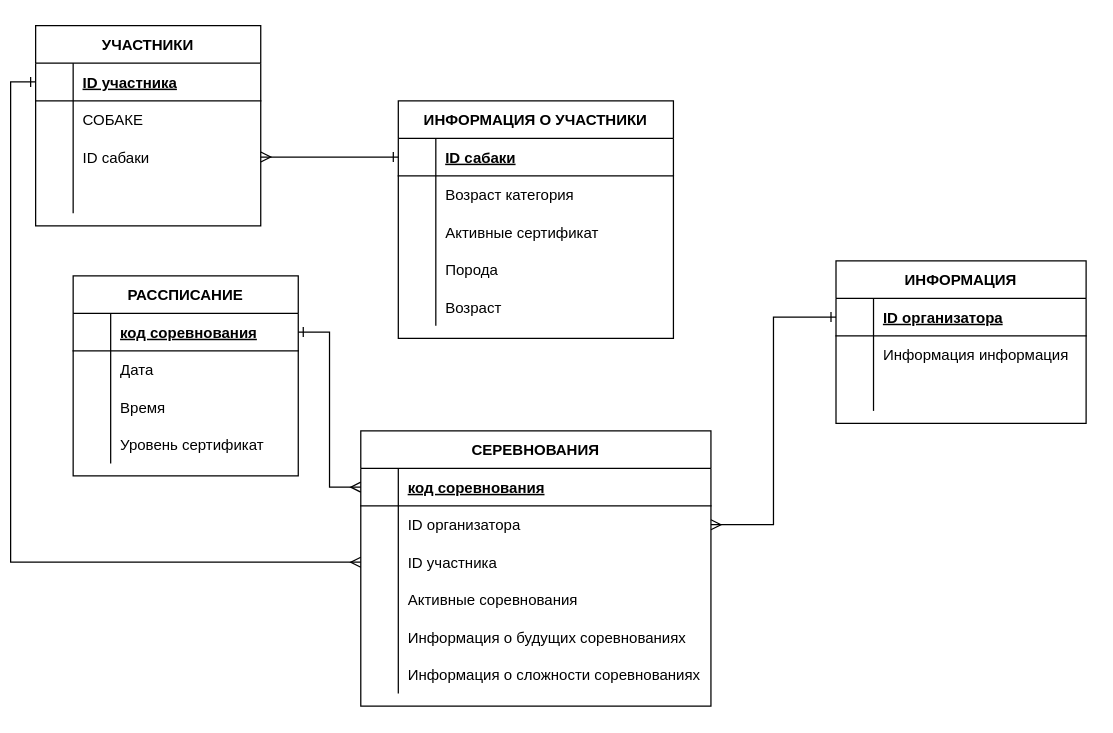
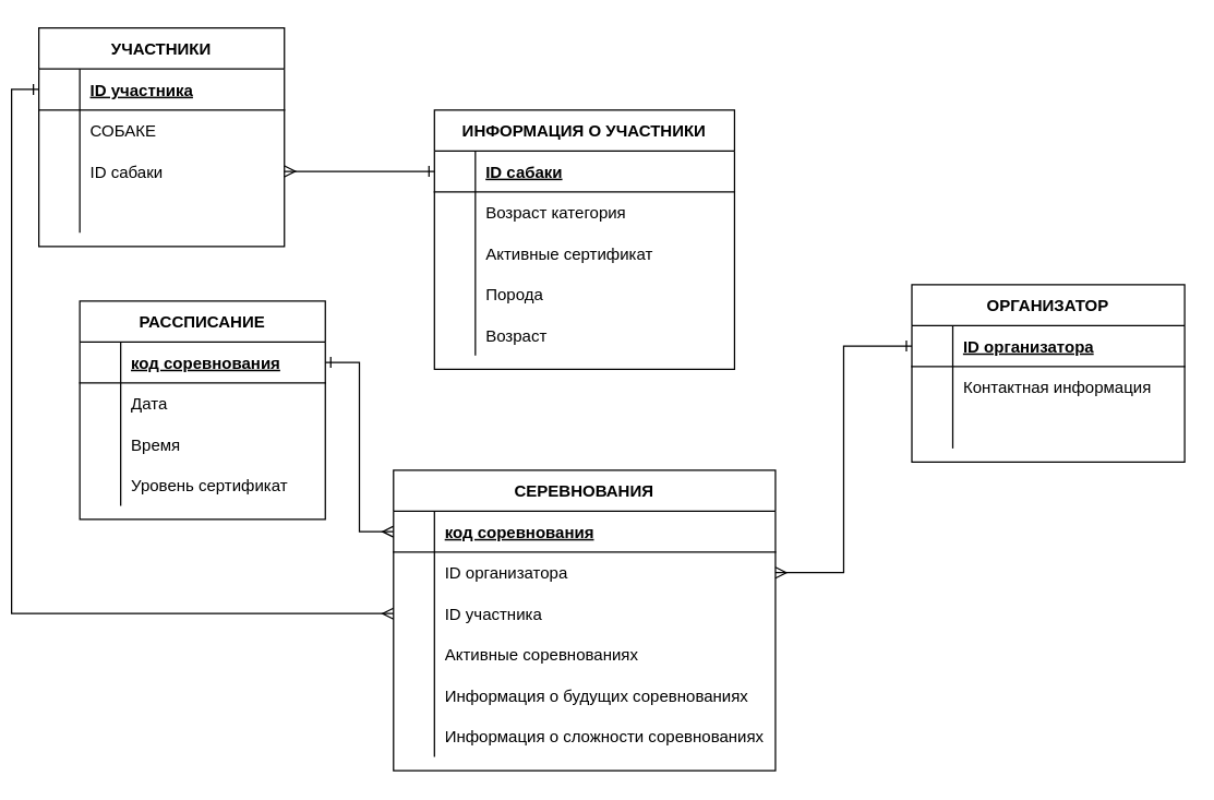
  <mxCell id="0" />
  <mxCell id="1" parent="0" />
  <mxCell id="2" value="УЧАСТНИКИ" style="shape=table;startSize=30;container=1;collapsible=1;childLayout=tableLayout;fixedRows=1;rowLines=0;fontStyle=1;align=center;resizeLast=1;" parent="1" vertex="1"><mxGeometry x="20" y="20" width="180" height="160" as="geometry" /></mxCell>
  <mxCell id="3" value="" style="shape=tableRow;horizontal=0;startSize=0;swimlaneHead=0;swimlaneBody=0;fillColor=none;collapsible=0;dropTarget=0;points=[[0,0.5],[1,0.5]];portConstraint=eastwest;top=0;left=0;right=0;bottom=1;" parent="2" vertex="1"><mxGeometry y="30" width="180" height="30" as="geometry" /></mxCell>
  <mxCell id="4" value="" style="shape=partialRectangle;connectable=0;fillColor=none;top=0;left=0;bottom=0;right=0;fontStyle=1;overflow=hidden;" parent="3" vertex="1"><mxGeometry width="30" height="30" as="geometry"><mxRectangle width="30" height="30" as="alternateBounds" /></mxGeometry></mxCell>
  <mxCell id="5" value="ID участника" style="shape=partialRectangle;connectable=0;fillColor=none;top=0;left=0;bottom=0;right=0;align=left;spacingLeft=6;fontStyle=5;overflow=hidden;" parent="3" vertex="1"><mxGeometry x="30" width="150" height="30" as="geometry"><mxRectangle width="150" height="30" as="alternateBounds" /></mxGeometry></mxCell>
  <mxCell id="6" value="" style="shape=tableRow;horizontal=0;startSize=0;swimlaneHead=0;swimlaneBody=0;fillColor=none;collapsible=0;dropTarget=0;points=[[0,0.5],[1,0.5]];portConstraint=eastwest;top=0;left=0;right=0;bottom=0;" parent="2" vertex="1"><mxGeometry y="60" width="180" height="30" as="geometry" /></mxCell>
  <mxCell id="7" value="" style="shape=partialRectangle;connectable=0;fillColor=none;top=0;left=0;bottom=0;right=0;editable=1;overflow=hidden;" parent="6" vertex="1"><mxGeometry width="30" height="30" as="geometry"><mxRectangle width="30" height="30" as="alternateBounds" /></mxGeometry></mxCell>
  <mxCell id="8" value="СОБАКЕ" style="shape=partialRectangle;connectable=0;fillColor=none;top=0;left=0;bottom=0;right=0;align=left;spacingLeft=6;overflow=hidden;" parent="6" vertex="1"><mxGeometry x="30" width="150" height="30" as="geometry"><mxRectangle width="150" height="30" as="alternateBounds" /></mxGeometry></mxCell>
  <mxCell id="9" value="" style="shape=tableRow;horizontal=0;startSize=0;swimlaneHead=0;swimlaneBody=0;fillColor=none;collapsible=0;dropTarget=0;points=[[0,0.5],[1,0.5]];portConstraint=eastwest;top=0;left=0;right=0;bottom=0;" parent="2" vertex="1"><mxGeometry y="90" width="180" height="30" as="geometry" /></mxCell>
  <mxCell id="10" value="" style="shape=partialRectangle;connectable=0;fillColor=none;top=0;left=0;bottom=0;right=0;editable=1;overflow=hidden;" parent="9" vertex="1"><mxGeometry width="30" height="30" as="geometry"><mxRectangle width="30" height="30" as="alternateBounds" /></mxGeometry></mxCell>
  <mxCell id="11" value="ID сабаки" style="shape=partialRectangle;connectable=0;fillColor=none;top=0;left=0;bottom=0;right=0;align=left;spacingLeft=6;overflow=hidden;" parent="9" vertex="1"><mxGeometry x="30" width="150" height="30" as="geometry"><mxRectangle width="150" height="30" as="alternateBounds" /></mxGeometry></mxCell>
  <mxCell id="12" style="shape=tableRow;horizontal=0;startSize=0;swimlaneHead=0;swimlaneBody=0;fillColor=none;collapsible=0;dropTarget=0;points=[[0,0.5],[1,0.5]];portConstraint=eastwest;top=0;left=0;right=0;bottom=0;" parent="2" vertex="1"><mxGeometry y="120" width="180" height="30" as="geometry" /></mxCell>
  <mxCell id="13" style="shape=partialRectangle;connectable=0;fillColor=none;top=0;left=0;bottom=0;right=0;editable=1;overflow=hidden;" parent="12" vertex="1"><mxGeometry width="30" height="30" as="geometry"><mxRectangle width="30" height="30" as="alternateBounds" /></mxGeometry></mxCell>
  <mxCell id="14" style="shape=partialRectangle;connectable=0;fillColor=none;top=0;left=0;bottom=0;right=0;align=left;spacingLeft=6;overflow=hidden;" parent="12" vertex="1"><mxGeometry x="30" width="150" height="30" as="geometry"><mxRectangle width="150" height="30" as="alternateBounds" /></mxGeometry></mxCell>
  <mxCell id="15" value="ИНФОРМАЦИЯ О УЧАСТНИКИ" style="shape=table;startSize=30;container=1;collapsible=1;childLayout=tableLayout;fixedRows=1;rowLines=0;fontStyle=1;align=center;resizeLast=1;" parent="1" vertex="1"><mxGeometry x="310" y="80" width="220" height="190" as="geometry" /></mxCell>
  <mxCell id="16" value="" style="shape=tableRow;horizontal=0;startSize=0;swimlaneHead=0;swimlaneBody=0;fillColor=none;collapsible=0;dropTarget=0;points=[[0,0.5],[1,0.5]];portConstraint=eastwest;top=0;left=0;right=0;bottom=1;" parent="15" vertex="1"><mxGeometry y="30" width="220" height="30" as="geometry" /></mxCell>
  <mxCell id="17" value="" style="shape=partialRectangle;connectable=0;fillColor=none;top=0;left=0;bottom=0;right=0;fontStyle=1;overflow=hidden;" parent="16" vertex="1"><mxGeometry width="30" height="30" as="geometry"><mxRectangle width="30" height="30" as="alternateBounds" /></mxGeometry></mxCell>
  <mxCell id="18" value="ID сабаки" style="shape=partialRectangle;connectable=0;fillColor=none;top=0;left=0;bottom=0;right=0;align=left;spacingLeft=6;fontStyle=5;overflow=hidden;" parent="16" vertex="1"><mxGeometry x="30" width="190" height="30" as="geometry"><mxRectangle width="190" height="30" as="alternateBounds" /></mxGeometry></mxCell>
  <mxCell id="19" value="" style="shape=tableRow;horizontal=0;startSize=0;swimlaneHead=0;swimlaneBody=0;fillColor=none;collapsible=0;dropTarget=0;points=[[0,0.5],[1,0.5]];portConstraint=eastwest;top=0;left=0;right=0;bottom=0;" parent="15" vertex="1"><mxGeometry y="60" width="220" height="30" as="geometry" /></mxCell>
  <mxCell id="20" value="" style="shape=partialRectangle;connectable=0;fillColor=none;top=0;left=0;bottom=0;right=0;editable=1;overflow=hidden;" parent="19" vertex="1"><mxGeometry width="30" height="30" as="geometry"><mxRectangle width="30" height="30" as="alternateBounds" /></mxGeometry></mxCell>
  <mxCell id="21" value="Возраст категория" style="shape=partialRectangle;connectable=0;fillColor=none;top=0;left=0;bottom=0;right=0;align=left;spacingLeft=6;overflow=hidden;" parent="19" vertex="1"><mxGeometry x="30" width="190" height="30" as="geometry"><mxRectangle width="190" height="30" as="alternateBounds" /></mxGeometry></mxCell>
  <mxCell id="22" value="" style="shape=tableRow;horizontal=0;startSize=0;swimlaneHead=0;swimlaneBody=0;fillColor=none;collapsible=0;dropTarget=0;points=[[0,0.5],[1,0.5]];portConstraint=eastwest;top=0;left=0;right=0;bottom=0;" parent="15" vertex="1"><mxGeometry y="90" width="220" height="30" as="geometry" /></mxCell>
  <mxCell id="23" value="" style="shape=partialRectangle;connectable=0;fillColor=none;top=0;left=0;bottom=0;right=0;editable=1;overflow=hidden;" parent="22" vertex="1"><mxGeometry width="30" height="30" as="geometry"><mxRectangle width="30" height="30" as="alternateBounds" /></mxGeometry></mxCell>
  <mxCell id="24" value="Активные сертификат" style="shape=partialRectangle;connectable=0;fillColor=none;top=0;left=0;bottom=0;right=0;align=left;spacingLeft=6;overflow=hidden;" parent="22" vertex="1"><mxGeometry x="30" width="190" height="30" as="geometry"><mxRectangle width="190" height="30" as="alternateBounds" /></mxGeometry></mxCell>
  <mxCell id="25" value="" style="shape=tableRow;horizontal=0;startSize=0;swimlaneHead=0;swimlaneBody=0;fillColor=none;collapsible=0;dropTarget=0;points=[[0,0.5],[1,0.5]];portConstraint=eastwest;top=0;left=0;right=0;bottom=0;" parent="15" vertex="1"><mxGeometry y="120" width="220" height="30" as="geometry" /></mxCell>
  <mxCell id="26" value="" style="shape=partialRectangle;connectable=0;fillColor=none;top=0;left=0;bottom=0;right=0;editable=1;overflow=hidden;" parent="25" vertex="1"><mxGeometry width="30" height="30" as="geometry"><mxRectangle width="30" height="30" as="alternateBounds" /></mxGeometry></mxCell>
  <mxCell id="27" value="Порода" style="shape=partialRectangle;connectable=0;fillColor=none;top=0;left=0;bottom=0;right=0;align=left;spacingLeft=6;overflow=hidden;" parent="25" vertex="1"><mxGeometry x="30" width="190" height="30" as="geometry"><mxRectangle width="190" height="30" as="alternateBounds" /></mxGeometry></mxCell>
  <mxCell id="28" style="shape=tableRow;horizontal=0;startSize=0;swimlaneHead=0;swimlaneBody=0;fillColor=none;collapsible=0;dropTarget=0;points=[[0,0.5],[1,0.5]];portConstraint=eastwest;top=0;left=0;right=0;bottom=0;" parent="15" vertex="1"><mxGeometry y="150" width="220" height="30" as="geometry" /></mxCell>
  <mxCell id="29" style="shape=partialRectangle;connectable=0;fillColor=none;top=0;left=0;bottom=0;right=0;editable=1;overflow=hidden;" parent="28" vertex="1"><mxGeometry width="30" height="30" as="geometry"><mxRectangle width="30" height="30" as="alternateBounds" /></mxGeometry></mxCell>
  <mxCell id="30" value="Возраст" style="shape=partialRectangle;connectable=0;fillColor=none;top=0;left=0;bottom=0;right=0;align=left;spacingLeft=6;overflow=hidden;" parent="28" vertex="1"><mxGeometry x="30" width="190" height="30" as="geometry"><mxRectangle width="190" height="30" as="alternateBounds" /></mxGeometry></mxCell>
  <mxCell id="31" style="edgeStyle=orthogonalEdgeStyle;rounded=0;orthogonalLoop=1;jettySize=auto;html=1;exitX=0;exitY=0.5;exitDx=0;exitDy=0;entryX=1;entryY=0.5;entryDx=0;entryDy=0;startArrow=ERone;startFill=0;endArrow=ERmany;endFill=0;" parent="1" source="16" target="9" edge="1"><mxGeometry relative="1" as="geometry" /></mxCell>
- <mxCell id="32" value="ИНФОРМАЦИЯ" style="shape=table;startSize=30;container=1;collapsible=1;childLayout=tableLayout;fixedRows=1;rowLines=0;fontStyle=1;align=center;resizeLast=1;" parent="1" vertex="1"><mxGeometry x="660" y="208" width="200" height="130" as="geometry" /></mxCell>
+ <mxCell id="32" value="ОРГАНИЗАТОР" style="shape=table;startSize=30;container=1;collapsible=1;childLayout=tableLayout;fixedRows=1;rowLines=0;fontStyle=1;align=center;resizeLast=1;" parent="1" vertex="1"><mxGeometry x="660" y="208" width="200" height="130" as="geometry" /></mxCell>
  <mxCell id="33" value="" style="shape=tableRow;horizontal=0;startSize=0;swimlaneHead=0;swimlaneBody=0;fillColor=none;collapsible=0;dropTarget=0;points=[[0,0.5],[1,0.5]];portConstraint=eastwest;top=0;left=0;right=0;bottom=1;" parent="32" vertex="1"><mxGeometry y="30" width="200" height="30" as="geometry" /></mxCell>
  <mxCell id="34" value="" style="shape=partialRectangle;connectable=0;fillColor=none;top=0;left=0;bottom=0;right=0;fontStyle=1;overflow=hidden;" parent="33" vertex="1"><mxGeometry width="30" height="30" as="geometry"><mxRectangle width="30" height="30" as="alternateBounds" /></mxGeometry></mxCell>
  <mxCell id="35" value="ID организатора" style="shape=partialRectangle;connectable=0;fillColor=none;top=0;left=0;bottom=0;right=0;align=left;spacingLeft=6;fontStyle=5;overflow=hidden;" parent="33" vertex="1"><mxGeometry x="30" width="170" height="30" as="geometry"><mxRectangle width="170" height="30" as="alternateBounds" /></mxGeometry></mxCell>
  <mxCell id="36" value="" style="shape=tableRow;horizontal=0;startSize=0;swimlaneHead=0;swimlaneBody=0;fillColor=none;collapsible=0;dropTarget=0;points=[[0,0.5],[1,0.5]];portConstraint=eastwest;top=0;left=0;right=0;bottom=0;" parent="32" vertex="1"><mxGeometry y="60" width="200" height="30" as="geometry" /></mxCell>
  <mxCell id="37" value="" style="shape=partialRectangle;connectable=0;fillColor=none;top=0;left=0;bottom=0;right=0;editable=1;overflow=hidden;" parent="36" vertex="1"><mxGeometry width="30" height="30" as="geometry"><mxRectangle width="30" height="30" as="alternateBounds" /></mxGeometry></mxCell>
- <mxCell id="38" value="Информация информация" style="shape=partialRectangle;connectable=0;fillColor=none;top=0;left=0;bottom=0;right=0;align=left;spacingLeft=6;overflow=hidden;" parent="36" vertex="1"><mxGeometry x="30" width="170" height="30" as="geometry"><mxRectangle width="170" height="30" as="alternateBounds" /></mxGeometry></mxCell>
+ <mxCell id="38" value="Контактная информация" style="shape=partialRectangle;connectable=0;fillColor=none;top=0;left=0;bottom=0;right=0;align=left;spacingLeft=6;overflow=hidden;" parent="36" vertex="1"><mxGeometry x="30" width="170" height="30" as="geometry"><mxRectangle width="170" height="30" as="alternateBounds" /></mxGeometry></mxCell>
  <mxCell id="39" value="" style="shape=tableRow;horizontal=0;startSize=0;swimlaneHead=0;swimlaneBody=0;fillColor=none;collapsible=0;dropTarget=0;points=[[0,0.5],[1,0.5]];portConstraint=eastwest;top=0;left=0;right=0;bottom=0;" parent="32" vertex="1"><mxGeometry y="90" width="200" height="30" as="geometry" /></mxCell>
  <mxCell id="40" value="" style="shape=partialRectangle;connectable=0;fillColor=none;top=0;left=0;bottom=0;right=0;editable=1;overflow=hidden;" parent="39" vertex="1"><mxGeometry width="30" height="30" as="geometry"><mxRectangle width="30" height="30" as="alternateBounds" /></mxGeometry></mxCell>
  <mxCell id="41" value="" style="shape=partialRectangle;connectable=0;fillColor=none;top=0;left=0;bottom=0;right=0;align=left;spacingLeft=6;overflow=hidden;" parent="39" vertex="1"><mxGeometry x="30" width="170" height="30" as="geometry"><mxRectangle width="170" height="30" as="alternateBounds" /></mxGeometry></mxCell>
  <mxCell id="42" value="СЕРЕВНОВАНИЯ" style="shape=table;startSize=30;container=1;collapsible=1;childLayout=tableLayout;fixedRows=1;rowLines=0;fontStyle=1;align=center;resizeLast=1;" parent="1" vertex="1"><mxGeometry x="280" y="344" width="280" height="220" as="geometry" /></mxCell>
  <mxCell id="43" value="" style="shape=tableRow;horizontal=0;startSize=0;swimlaneHead=0;swimlaneBody=0;fillColor=none;collapsible=0;dropTarget=0;points=[[0,0.5],[1,0.5]];portConstraint=eastwest;top=0;left=0;right=0;bottom=1;" parent="42" vertex="1"><mxGeometry y="30" width="280" height="30" as="geometry" /></mxCell>
  <mxCell id="44" value="" style="shape=partialRectangle;connectable=0;fillColor=none;top=0;left=0;bottom=0;right=0;fontStyle=1;overflow=hidden;" parent="43" vertex="1"><mxGeometry width="30" height="30" as="geometry"><mxRectangle width="30" height="30" as="alternateBounds" /></mxGeometry></mxCell>
  <mxCell id="45" value="код соревнования" style="shape=partialRectangle;connectable=0;fillColor=none;top=0;left=0;bottom=0;right=0;align=left;spacingLeft=6;fontStyle=5;overflow=hidden;" parent="43" vertex="1"><mxGeometry x="30" width="250" height="30" as="geometry"><mxRectangle width="250" height="30" as="alternateBounds" /></mxGeometry></mxCell>
  <mxCell id="46" style="shape=tableRow;horizontal=0;startSize=0;swimlaneHead=0;swimlaneBody=0;fillColor=none;collapsible=0;dropTarget=0;points=[[0,0.5],[1,0.5]];portConstraint=eastwest;top=0;left=0;right=0;bottom=0;" parent="42" vertex="1"><mxGeometry y="60" width="280" height="30" as="geometry" /></mxCell>
  <mxCell id="47" style="shape=partialRectangle;connectable=0;fillColor=none;top=0;left=0;bottom=0;right=0;editable=1;overflow=hidden;" parent="46" vertex="1"><mxGeometry width="30" height="30" as="geometry"><mxRectangle width="30" height="30" as="alternateBounds" /></mxGeometry></mxCell>
  <mxCell id="48" value="ID организатора" style="shape=partialRectangle;connectable=0;fillColor=none;top=0;left=0;bottom=0;right=0;align=left;spacingLeft=6;overflow=hidden;" parent="46" vertex="1"><mxGeometry x="30" width="250" height="30" as="geometry"><mxRectangle width="250" height="30" as="alternateBounds" /></mxGeometry></mxCell>
  <mxCell id="49" style="shape=tableRow;horizontal=0;startSize=0;swimlaneHead=0;swimlaneBody=0;fillColor=none;collapsible=0;dropTarget=0;points=[[0,0.5],[1,0.5]];portConstraint=eastwest;top=0;left=0;right=0;bottom=0;" vertex="1" parent="42"><mxGeometry y="90" width="280" height="30" as="geometry" /></mxCell>
  <mxCell id="50" style="shape=partialRectangle;connectable=0;fillColor=none;top=0;left=0;bottom=0;right=0;editable=1;overflow=hidden;" vertex="1" parent="49"><mxGeometry width="30" height="30" as="geometry"><mxRectangle width="30" height="30" as="alternateBounds" /></mxGeometry></mxCell>
  <mxCell id="51" value="ID участника" style="shape=partialRectangle;connectable=0;fillColor=none;top=0;left=0;bottom=0;right=0;align=left;spacingLeft=6;overflow=hidden;" vertex="1" parent="49"><mxGeometry x="30" width="250" height="30" as="geometry"><mxRectangle width="250" height="30" as="alternateBounds" /></mxGeometry></mxCell>
  <mxCell id="52" value="" style="shape=tableRow;horizontal=0;startSize=0;swimlaneHead=0;swimlaneBody=0;fillColor=none;collapsible=0;dropTarget=0;points=[[0,0.5],[1,0.5]];portConstraint=eastwest;top=0;left=0;right=0;bottom=0;" parent="42" vertex="1"><mxGeometry y="120" width="280" height="30" as="geometry" /></mxCell>
  <mxCell id="53" value="" style="shape=partialRectangle;connectable=0;fillColor=none;top=0;left=0;bottom=0;right=0;editable=1;overflow=hidden;" parent="52" vertex="1"><mxGeometry width="30" height="30" as="geometry"><mxRectangle width="30" height="30" as="alternateBounds" /></mxGeometry></mxCell>
- <mxCell id="54" value="Активные соревнования" style="shape=partialRectangle;connectable=0;fillColor=none;top=0;left=0;bottom=0;right=0;align=left;spacingLeft=6;overflow=hidden;" parent="52" vertex="1"><mxGeometry x="30" width="250" height="30" as="geometry"><mxRectangle width="250" height="30" as="alternateBounds" /></mxGeometry></mxCell>
+ <mxCell id="54" value="Активные соревнованиях" style="shape=partialRectangle;connectable=0;fillColor=none;top=0;left=0;bottom=0;right=0;align=left;spacingLeft=6;overflow=hidden;" parent="52" vertex="1"><mxGeometry x="30" width="250" height="30" as="geometry"><mxRectangle width="250" height="30" as="alternateBounds" /></mxGeometry></mxCell>
  <mxCell id="55" value="" style="shape=tableRow;horizontal=0;startSize=0;swimlaneHead=0;swimlaneBody=0;fillColor=none;collapsible=0;dropTarget=0;points=[[0,0.5],[1,0.5]];portConstraint=eastwest;top=0;left=0;right=0;bottom=0;" parent="42" vertex="1"><mxGeometry y="150" width="280" height="30" as="geometry" /></mxCell>
  <mxCell id="56" value="" style="shape=partialRectangle;connectable=0;fillColor=none;top=0;left=0;bottom=0;right=0;editable=1;overflow=hidden;" parent="55" vertex="1"><mxGeometry width="30" height="30" as="geometry"><mxRectangle width="30" height="30" as="alternateBounds" /></mxGeometry></mxCell>
  <mxCell id="57" value="Информация о будущих соревнованиях" style="shape=partialRectangle;connectable=0;fillColor=none;top=0;left=0;bottom=0;right=0;align=left;spacingLeft=6;overflow=hidden;" parent="55" vertex="1"><mxGeometry x="30" width="250" height="30" as="geometry"><mxRectangle width="250" height="30" as="alternateBounds" /></mxGeometry></mxCell>
  <mxCell id="58" value="" style="shape=tableRow;horizontal=0;startSize=0;swimlaneHead=0;swimlaneBody=0;fillColor=none;collapsible=0;dropTarget=0;points=[[0,0.5],[1,0.5]];portConstraint=eastwest;top=0;left=0;right=0;bottom=0;" parent="42" vertex="1"><mxGeometry y="180" width="280" height="30" as="geometry" /></mxCell>
  <mxCell id="59" value="" style="shape=partialRectangle;connectable=0;fillColor=none;top=0;left=0;bottom=0;right=0;editable=1;overflow=hidden;" parent="58" vertex="1"><mxGeometry width="30" height="30" as="geometry"><mxRectangle width="30" height="30" as="alternateBounds" /></mxGeometry></mxCell>
  <mxCell id="60" value="Информация о сложности соревнованиях" style="shape=partialRectangle;connectable=0;fillColor=none;top=0;left=0;bottom=0;right=0;align=left;spacingLeft=6;overflow=hidden;" parent="58" vertex="1"><mxGeometry x="30" width="250" height="30" as="geometry"><mxRectangle width="250" height="30" as="alternateBounds" /></mxGeometry></mxCell>
  <mxCell id="61" value="РАССПИСАНИЕ" style="shape=table;startSize=30;container=1;collapsible=1;childLayout=tableLayout;fixedRows=1;rowLines=0;fontStyle=1;align=center;resizeLast=1;" parent="1" vertex="1"><mxGeometry x="50" y="220" width="180" height="160" as="geometry" /></mxCell>
  <mxCell id="62" value="" style="shape=tableRow;horizontal=0;startSize=0;swimlaneHead=0;swimlaneBody=0;fillColor=none;collapsible=0;dropTarget=0;points=[[0,0.5],[1,0.5]];portConstraint=eastwest;top=0;left=0;right=0;bottom=1;" parent="61" vertex="1"><mxGeometry y="30" width="180" height="30" as="geometry" /></mxCell>
  <mxCell id="63" value="" style="shape=partialRectangle;connectable=0;fillColor=none;top=0;left=0;bottom=0;right=0;fontStyle=1;overflow=hidden;" parent="62" vertex="1"><mxGeometry width="30" height="30" as="geometry"><mxRectangle width="30" height="30" as="alternateBounds" /></mxGeometry></mxCell>
  <mxCell id="64" value="код соревнования" style="shape=partialRectangle;connectable=0;fillColor=none;top=0;left=0;bottom=0;right=0;align=left;spacingLeft=6;fontStyle=5;overflow=hidden;" parent="62" vertex="1"><mxGeometry x="30" width="150" height="30" as="geometry"><mxRectangle width="150" height="30" as="alternateBounds" /></mxGeometry></mxCell>
  <mxCell id="65" value="" style="shape=tableRow;horizontal=0;startSize=0;swimlaneHead=0;swimlaneBody=0;fillColor=none;collapsible=0;dropTarget=0;points=[[0,0.5],[1,0.5]];portConstraint=eastwest;top=0;left=0;right=0;bottom=0;" parent="61" vertex="1"><mxGeometry y="60" width="180" height="30" as="geometry" /></mxCell>
  <mxCell id="66" value="" style="shape=partialRectangle;connectable=0;fillColor=none;top=0;left=0;bottom=0;right=0;editable=1;overflow=hidden;" parent="65" vertex="1"><mxGeometry width="30" height="30" as="geometry"><mxRectangle width="30" height="30" as="alternateBounds" /></mxGeometry></mxCell>
  <mxCell id="67" value="Дата" style="shape=partialRectangle;connectable=0;fillColor=none;top=0;left=0;bottom=0;right=0;align=left;spacingLeft=6;overflow=hidden;" parent="65" vertex="1"><mxGeometry x="30" width="150" height="30" as="geometry"><mxRectangle width="150" height="30" as="alternateBounds" /></mxGeometry></mxCell>
  <mxCell id="68" value="" style="shape=tableRow;horizontal=0;startSize=0;swimlaneHead=0;swimlaneBody=0;fillColor=none;collapsible=0;dropTarget=0;points=[[0,0.5],[1,0.5]];portConstraint=eastwest;top=0;left=0;right=0;bottom=0;" parent="61" vertex="1"><mxGeometry y="90" width="180" height="30" as="geometry" /></mxCell>
  <mxCell id="69" value="" style="shape=partialRectangle;connectable=0;fillColor=none;top=0;left=0;bottom=0;right=0;editable=1;overflow=hidden;" parent="68" vertex="1"><mxGeometry width="30" height="30" as="geometry"><mxRectangle width="30" height="30" as="alternateBounds" /></mxGeometry></mxCell>
  <mxCell id="70" value="Время" style="shape=partialRectangle;connectable=0;fillColor=none;top=0;left=0;bottom=0;right=0;align=left;spacingLeft=6;overflow=hidden;" parent="68" vertex="1"><mxGeometry x="30" width="150" height="30" as="geometry"><mxRectangle width="150" height="30" as="alternateBounds" /></mxGeometry></mxCell>
  <mxCell id="71" value="" style="shape=tableRow;horizontal=0;startSize=0;swimlaneHead=0;swimlaneBody=0;fillColor=none;collapsible=0;dropTarget=0;points=[[0,0.5],[1,0.5]];portConstraint=eastwest;top=0;left=0;right=0;bottom=0;" parent="61" vertex="1"><mxGeometry y="120" width="180" height="30" as="geometry" /></mxCell>
  <mxCell id="72" value="" style="shape=partialRectangle;connectable=0;fillColor=none;top=0;left=0;bottom=0;right=0;editable=1;overflow=hidden;" parent="71" vertex="1"><mxGeometry width="30" height="30" as="geometry"><mxRectangle width="30" height="30" as="alternateBounds" /></mxGeometry></mxCell>
  <mxCell id="73" value="Уровень сертификат" style="shape=partialRectangle;connectable=0;fillColor=none;top=0;left=0;bottom=0;right=0;align=left;spacingLeft=6;overflow=hidden;" parent="71" vertex="1"><mxGeometry x="30" width="150" height="30" as="geometry"><mxRectangle width="150" height="30" as="alternateBounds" /></mxGeometry></mxCell>
  <mxCell id="74" style="edgeStyle=orthogonalEdgeStyle;rounded=0;orthogonalLoop=1;jettySize=auto;html=1;exitX=1;exitY=0.5;exitDx=0;exitDy=0;entryX=0;entryY=0.5;entryDx=0;entryDy=0;startArrow=ERone;startFill=0;endArrow=ERmany;endFill=0;" parent="1" source="62" target="43" edge="1"><mxGeometry relative="1" as="geometry" /></mxCell>
  <mxCell id="75" style="edgeStyle=orthogonalEdgeStyle;rounded=0;orthogonalLoop=1;jettySize=auto;html=1;exitX=0;exitY=0.5;exitDx=0;exitDy=0;entryX=1;entryY=0.5;entryDx=0;entryDy=0;startArrow=ERone;startFill=0;endArrow=ERmany;endFill=0;" parent="1" source="33" target="46" edge="1"><mxGeometry relative="1" as="geometry" /></mxCell>
  <mxCell id="76" style="edgeStyle=orthogonalEdgeStyle;rounded=0;orthogonalLoop=1;jettySize=auto;html=1;exitX=0;exitY=0.5;exitDx=0;exitDy=0;startArrow=ERone;startFill=0;endArrow=ERmany;endFill=0;" edge="1" parent="1" source="3" target="49"><mxGeometry relative="1" as="geometry" /></mxCell>
